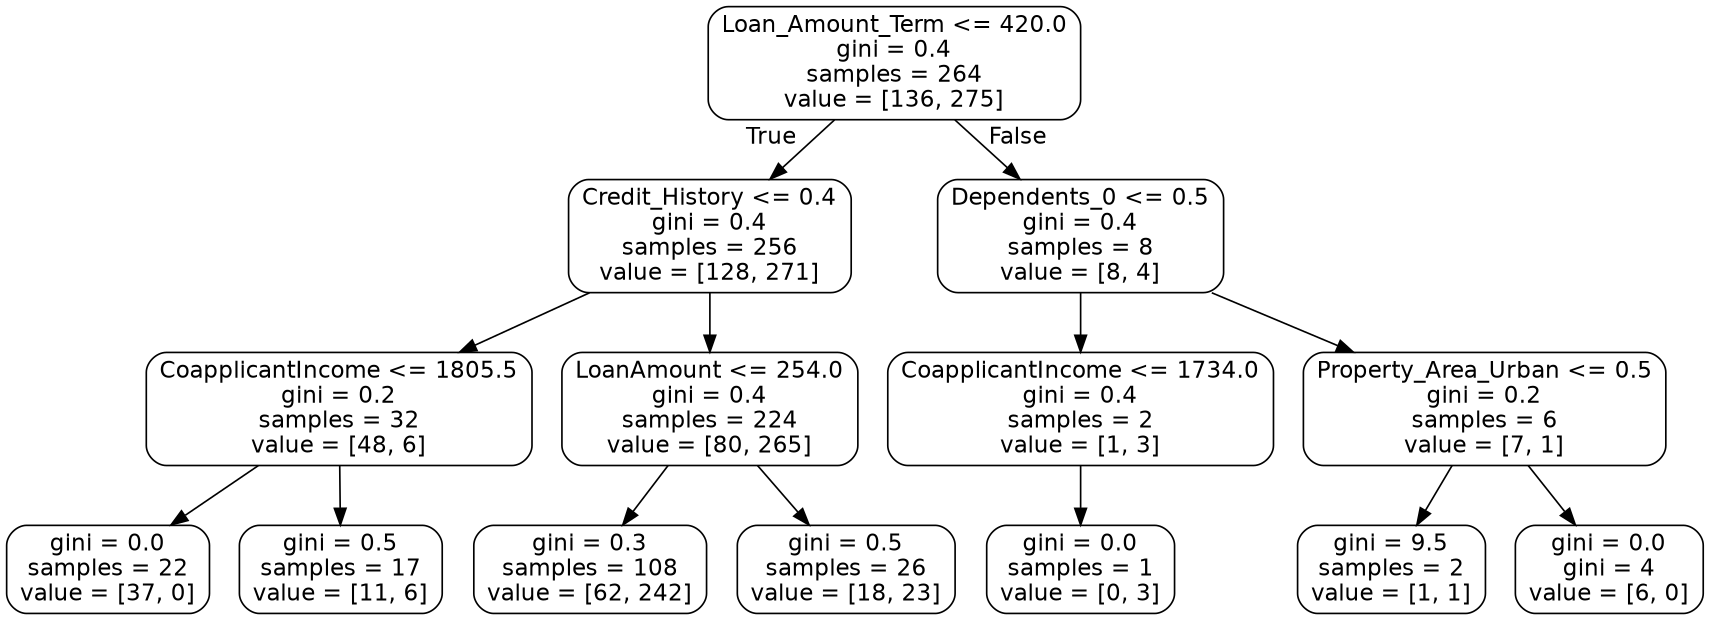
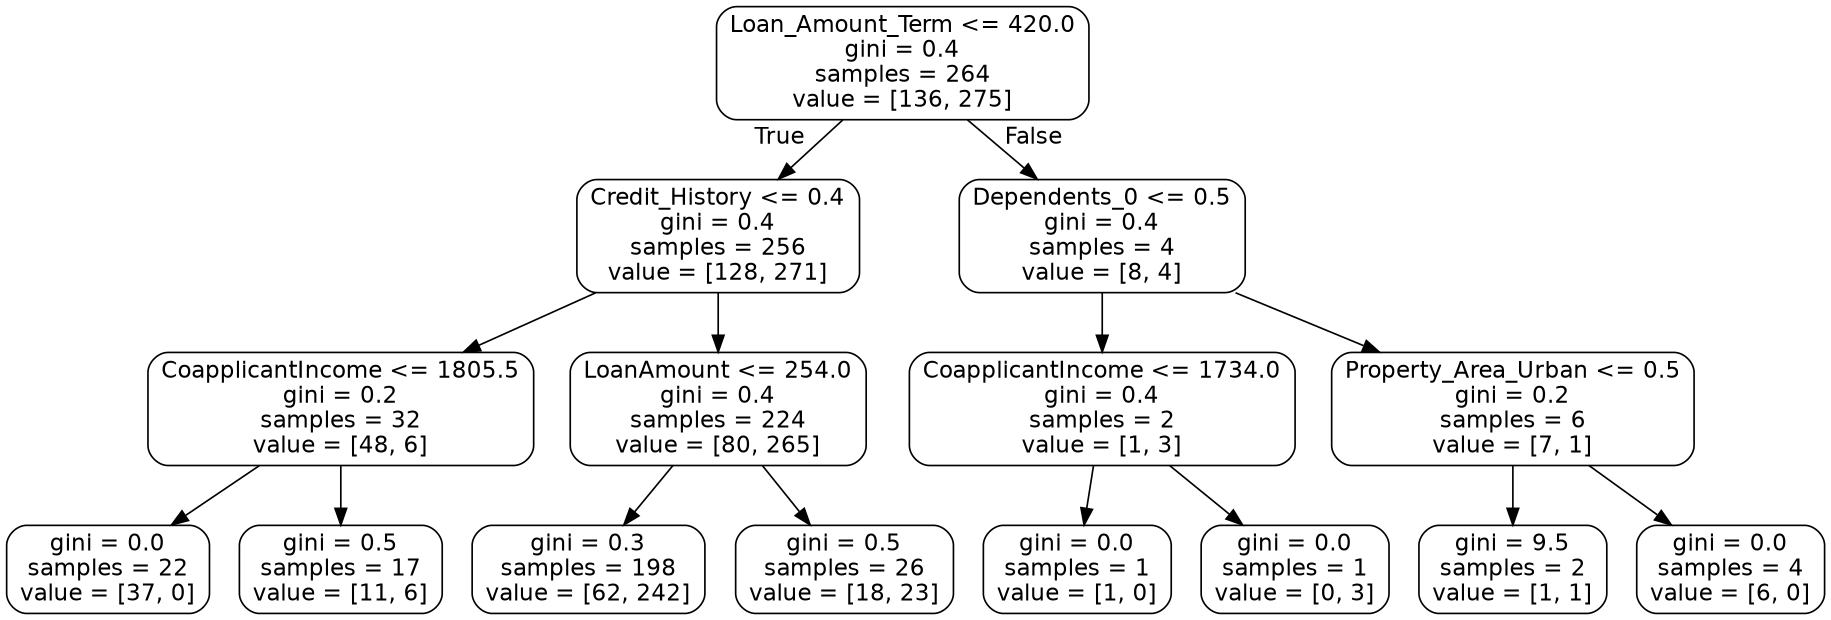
  digraph {
    node [color=black fontname=helvetica shape=box style=rounded]
    edge [fontname=helvetica]
    n1 [label="Loan_Amount_Term <= 420.0\ngini = 0.4\nsamples = 264\nvalue = [136, 275]"]
    n2 [label="Credit_History <= 0.4\ngini = 0.4\nsamples = 256\nvalue = [128, 271]"]
-   n3 [label="Dependents_0 <= 0.5\ngini = 0.4\nsamples = 8\nvalue = [8, 4]"]
+   n3 [label="Dependents_0 <= 0.5\ngini = 0.4\nsamples = 4\nvalue = [8, 4]"]
    n4 [label="CoapplicantIncome <= 1805.5\ngini = 0.2\nsamples = 32\nvalue = [48, 6]"]
    n5 [label="LoanAmount <= 254.0\ngini = 0.4\nsamples = 224\nvalue = [80, 265]"]
    n6 [label="CoapplicantIncome <= 1734.0\ngini = 0.4\nsamples = 2\nvalue = [1, 3]"]
    n7 [label="Property_Area_Urban <= 0.5\ngini = 0.2\nsamples = 6\nvalue = [7, 1]"]
    n8 [label="gini = 0.0\nsamples = 22\nvalue = [37, 0]"]
    n9 [label="gini = 0.5\nsamples = 17\nvalue = [11, 6]"]
-   n10 [label="gini = 0.3\nsamples = 108\nvalue = [62, 242]"]
+   n10 [label="gini = 0.3\nsamples = 198\nvalue = [62, 242]"]
    n11 [label="gini = 0.5\nsamples = 26\nvalue = [18, 23]"]
+   n12 [label="gini = 0.0\nsamples = 1\nvalue = [1, 0]"]
    n13 [label="gini = 0.0\nsamples = 1\nvalue = [0, 3]"]
    n14 [label="gini = 9.5\nsamples = 2\nvalue = [1, 1]"]
-   n15 [label="gini = 0.0\ngini = 4\nvalue = [6, 0]"]
+   n15 [label="gini = 0.0\nsamples = 4\nvalue = [6, 0]"]
    n1 -> n2 [headlabel=True labelangle=45 labeldistance=2.5]
    n1 -> n3 [headlabel=False labelangle=-45 labeldistance=2.5]
    n2 -> n4
    n2 -> n5
    n3 -> n6
    n3 -> n7
    n4 -> n8
    n4 -> n9
    n5 -> n10
    n5 -> n11
+   n6 -> n12
    n6 -> n13
    n7 -> n14
    n7 -> n15
  }
